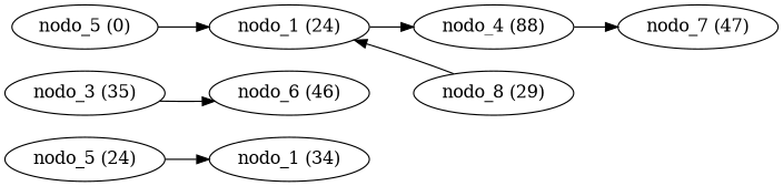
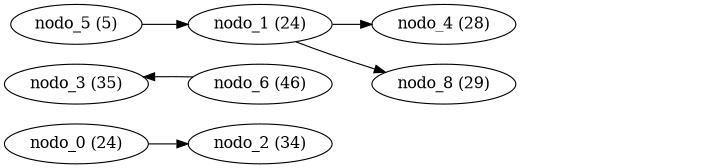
  digraph {
    rankdir=LR
-   "nodo_0 (24)" [label="nodo_5 (24)"]
-   "nodo_2 (34)" [label="nodo_1 (34)"]
+   "nodo_0 (24)"
+   "nodo_2 (34)"
    "nodo_3 (35)"
    "nodo_6 (46)"
-   "nodo_4 (28)" [label="nodo_4 (88)"]
-   "nodo_7 (47)"
+   "nodo_4 (28)"
    "nodo_1 (24)"
    n8 [label="nodo_8 (29)"]
-   "nodo_5 (0)"
+   "nodo_5 (0)" [label="nodo_5 (5)"]
    "nodo_0 (24)" -> "nodo_2 (34)" [weight=10]
-   "nodo_3 (35)" -> "nodo_6 (46)" [weight=11]
-   "nodo_4 (28)" -> "nodo_7 (47)" [weight=19]
+   "nodo_6 (46)" -> "nodo_3 (35)" [weight=11]
    "nodo_1 (24)" -> "nodo_4 (28)" [weight=4]
-   n8 -> "nodo_1 (24)" [weight=1]
+   "nodo_1 (24)" -> n8 [weight=1]
    "nodo_5 (0)" -> "nodo_1 (24)" [weight=24]
  }
